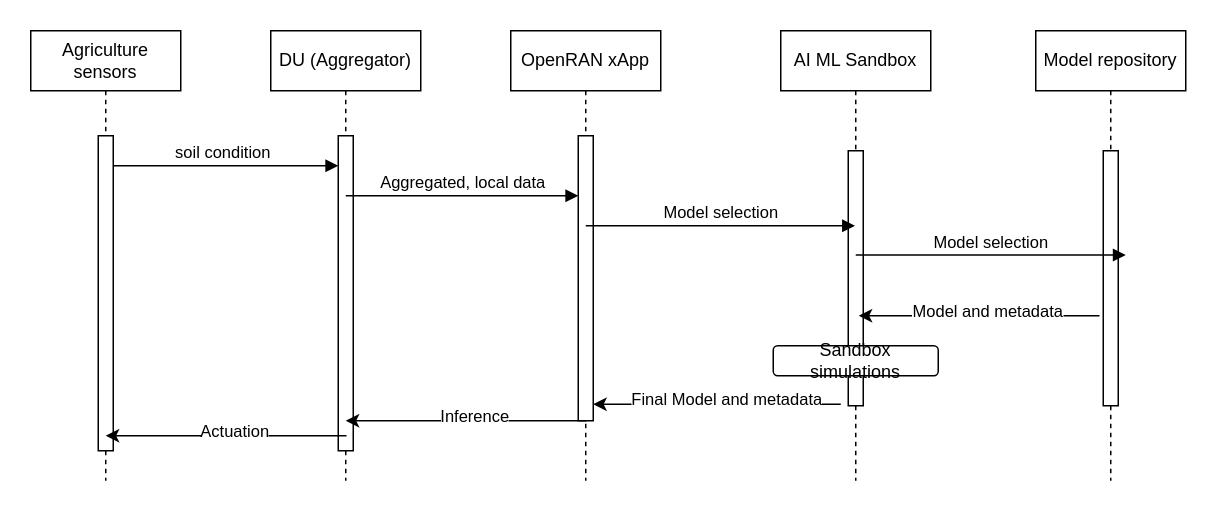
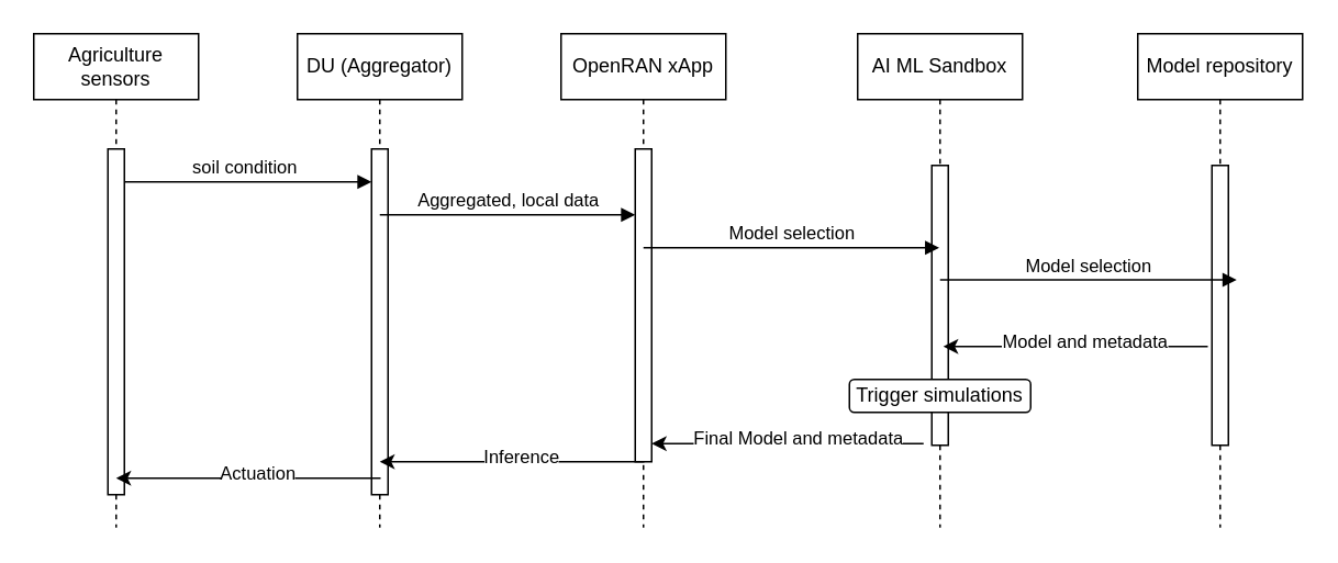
  <mxCell id="0" />
  <mxCell id="1" parent="0" />
  <mxCell id="2" value="OpenRAN xApp" style="shape=umlLifeline;perimeter=lifelinePerimeter;whiteSpace=wrap;html=1;container=0;dropTarget=0;collapsible=0;recursiveResize=0;outlineConnect=0;portConstraint=eastwest;newEdgeStyle={&quot;edgeStyle&quot;:&quot;elbowEdgeStyle&quot;,&quot;elbow&quot;:&quot;vertical&quot;,&quot;curved&quot;:0,&quot;rounded&quot;:0};" parent="1" vertex="1"><mxGeometry x="340" y="20" width="100" height="300" as="geometry" /></mxCell>
  <mxCell id="3" value="" style="html=1;points=[];perimeter=orthogonalPerimeter;outlineConnect=0;targetShapes=umlLifeline;portConstraint=eastwest;newEdgeStyle={&quot;edgeStyle&quot;:&quot;elbowEdgeStyle&quot;,&quot;elbow&quot;:&quot;vertical&quot;,&quot;curved&quot;:0,&quot;rounded&quot;:0};" parent="2" vertex="1"><mxGeometry x="45" y="70" width="10" height="190" as="geometry" /></mxCell>
  <mxCell id="4" value="AI ML Sandbox" style="shape=umlLifeline;perimeter=lifelinePerimeter;whiteSpace=wrap;html=1;container=0;dropTarget=0;collapsible=0;recursiveResize=0;outlineConnect=0;portConstraint=eastwest;newEdgeStyle={&quot;edgeStyle&quot;:&quot;elbowEdgeStyle&quot;,&quot;elbow&quot;:&quot;vertical&quot;,&quot;curved&quot;:0,&quot;rounded&quot;:0};" parent="1" vertex="1"><mxGeometry x="520" y="20" width="100" height="300" as="geometry" /></mxCell>
  <mxCell id="5" value="" style="html=1;points=[];perimeter=orthogonalPerimeter;outlineConnect=0;targetShapes=umlLifeline;portConstraint=eastwest;newEdgeStyle={&quot;edgeStyle&quot;:&quot;elbowEdgeStyle&quot;,&quot;elbow&quot;:&quot;vertical&quot;,&quot;curved&quot;:0,&quot;rounded&quot;:0};" parent="4" vertex="1"><mxGeometry x="45" y="80" width="10" height="170" as="geometry" /></mxCell>
  <mxCell id="6" value="soil condition" style="html=1;verticalAlign=bottom;endArrow=block;edgeStyle=elbowEdgeStyle;elbow=horizontal;curved=0;rounded=0;" parent="1" target="12" edge="1"><mxGeometry relative="1" as="geometry"><mxPoint x="70" y="110" as="sourcePoint" /><Array as="points"><mxPoint x="155" y="110" /></Array><mxPoint x="240" y="110" as="targetPoint" /></mxGeometry></mxCell>
  <mxCell id="7" value="Model repository" style="shape=umlLifeline;perimeter=lifelinePerimeter;whiteSpace=wrap;html=1;container=0;dropTarget=0;collapsible=0;recursiveResize=0;outlineConnect=0;portConstraint=eastwest;newEdgeStyle={&quot;edgeStyle&quot;:&quot;elbowEdgeStyle&quot;,&quot;elbow&quot;:&quot;vertical&quot;,&quot;curved&quot;:0,&quot;rounded&quot;:0};" vertex="1" parent="1"><mxGeometry x="690" y="20" width="100" height="300" as="geometry" /></mxCell>
  <mxCell id="8" value="" style="html=1;points=[];perimeter=orthogonalPerimeter;outlineConnect=0;targetShapes=umlLifeline;portConstraint=eastwest;newEdgeStyle={&quot;edgeStyle&quot;:&quot;elbowEdgeStyle&quot;,&quot;elbow&quot;:&quot;vertical&quot;,&quot;curved&quot;:0,&quot;rounded&quot;:0};" vertex="1" parent="7"><mxGeometry x="45" y="80" width="10" height="170" as="geometry" /></mxCell>
  <mxCell id="9" value="Agriculture sensors" style="shape=umlLifeline;perimeter=lifelinePerimeter;whiteSpace=wrap;html=1;container=0;dropTarget=0;collapsible=0;recursiveResize=0;outlineConnect=0;portConstraint=eastwest;newEdgeStyle={&quot;edgeStyle&quot;:&quot;elbowEdgeStyle&quot;,&quot;elbow&quot;:&quot;vertical&quot;,&quot;curved&quot;:0,&quot;rounded&quot;:0};" vertex="1" parent="1"><mxGeometry x="20" y="20" width="100" height="300" as="geometry" /></mxCell>
  <mxCell id="10" value="" style="html=1;points=[];perimeter=orthogonalPerimeter;outlineConnect=0;targetShapes=umlLifeline;portConstraint=eastwest;newEdgeStyle={&quot;edgeStyle&quot;:&quot;elbowEdgeStyle&quot;,&quot;elbow&quot;:&quot;vertical&quot;,&quot;curved&quot;:0,&quot;rounded&quot;:0};" vertex="1" parent="9"><mxGeometry x="45" y="70" width="10" height="210" as="geometry" /></mxCell>
  <mxCell id="11" value="DU (Aggregator)" style="shape=umlLifeline;perimeter=lifelinePerimeter;whiteSpace=wrap;html=1;container=0;dropTarget=0;collapsible=0;recursiveResize=0;outlineConnect=0;portConstraint=eastwest;newEdgeStyle={&quot;edgeStyle&quot;:&quot;elbowEdgeStyle&quot;,&quot;elbow&quot;:&quot;vertical&quot;,&quot;curved&quot;:0,&quot;rounded&quot;:0};" vertex="1" parent="1"><mxGeometry x="180" y="20" width="100" height="300" as="geometry" /></mxCell>
  <mxCell id="12" value="" style="html=1;points=[];perimeter=orthogonalPerimeter;outlineConnect=0;targetShapes=umlLifeline;portConstraint=eastwest;newEdgeStyle={&quot;edgeStyle&quot;:&quot;elbowEdgeStyle&quot;,&quot;elbow&quot;:&quot;vertical&quot;,&quot;curved&quot;:0,&quot;rounded&quot;:0};" vertex="1" parent="11"><mxGeometry x="45" y="70" width="10" height="210" as="geometry" /></mxCell>
  <mxCell id="13" value="Aggregated, local data" style="html=1;verticalAlign=bottom;endArrow=block;edgeStyle=elbowEdgeStyle;elbow=vertical;curved=0;rounded=0;" edge="1" parent="1"><mxGeometry relative="1" as="geometry"><mxPoint x="230" y="130" as="sourcePoint" /><Array as="points"><mxPoint x="315" y="130" /></Array><mxPoint x="385" y="130" as="targetPoint" /></mxGeometry></mxCell>
  <mxCell id="14" value="Model selection" style="html=1;verticalAlign=bottom;endArrow=block;edgeStyle=elbowEdgeStyle;elbow=vertical;curved=0;rounded=0;" edge="1" parent="1" target="4"><mxGeometry relative="1" as="geometry"><mxPoint x="390" y="150" as="sourcePoint" /><Array as="points"><mxPoint x="475" y="150" /></Array><mxPoint x="545" y="150" as="targetPoint" /></mxGeometry></mxCell>
  <mxCell id="15" value="Model selection" style="html=1;verticalAlign=bottom;endArrow=block;edgeStyle=elbowEdgeStyle;elbow=vertical;curved=0;rounded=0;" edge="1" parent="1"><mxGeometry relative="1" as="geometry"><mxPoint x="570" y="169.5" as="sourcePoint" /><Array as="points"><mxPoint x="655" y="169.5" /></Array><mxPoint x="750" y="169.5" as="targetPoint" /></mxGeometry></mxCell>
  <mxCell id="16" value="" style="endArrow=classic;html=1;rounded=0;" edge="1" parent="1"><mxGeometry width="50" height="50" relative="1" as="geometry"><mxPoint x="732.5" y="210" as="sourcePoint" /><mxPoint x="572" y="210" as="targetPoint" /></mxGeometry></mxCell>
  <mxCell id="17" value="Model and metadata" style="edgeLabel;html=1;align=center;verticalAlign=middle;resizable=0;points=[];" vertex="1" connectable="0" parent="16"><mxGeometry x="0.153" y="-4" relative="1" as="geometry"><mxPoint x="18" as="offset" /></mxGeometry></mxCell>
- <mxCell id="18" value="Sandbox simulations" style="rounded=1;whiteSpace=wrap;html=1;" vertex="1" parent="1"><mxGeometry x="515" y="230" width="110" height="20" as="geometry" /></mxCell>
+ <mxCell id="18" value="Trigger simulations" style="rounded=1;whiteSpace=wrap;html=1;" vertex="1" parent="1"><mxGeometry x="515" y="230" width="110" height="20" as="geometry" /></mxCell>
  <mxCell id="19" value="" style="endArrow=classic;html=1;rounded=0;" edge="1" parent="1"><mxGeometry width="50" height="50" relative="1" as="geometry"><mxPoint x="560" y="269" as="sourcePoint" /><mxPoint x="395" y="269" as="targetPoint" /></mxGeometry></mxCell>
  <mxCell id="20" value="Final Model and metadata" style="edgeLabel;html=1;align=center;verticalAlign=middle;resizable=0;points=[];" vertex="1" connectable="0" parent="19"><mxGeometry x="0.153" y="-4" relative="1" as="geometry"><mxPoint x="18" as="offset" /></mxGeometry></mxCell>
  <mxCell id="21" value="" style="endArrow=classic;html=1;rounded=0;" edge="1" parent="1"><mxGeometry width="50" height="50" relative="1" as="geometry"><mxPoint x="390.5" y="280" as="sourcePoint" /><mxPoint x="230" y="280" as="targetPoint" /></mxGeometry></mxCell>
  <mxCell id="22" value="Inference" style="edgeLabel;html=1;align=center;verticalAlign=middle;resizable=0;points=[];" vertex="1" connectable="0" parent="21"><mxGeometry x="0.153" y="-4" relative="1" as="geometry"><mxPoint x="18" as="offset" /></mxGeometry></mxCell>
  <mxCell id="23" value="" style="endArrow=classic;html=1;rounded=0;" edge="1" parent="1"><mxGeometry width="50" height="50" relative="1" as="geometry"><mxPoint x="230.5" y="290" as="sourcePoint" /><mxPoint x="70" y="290" as="targetPoint" /></mxGeometry></mxCell>
  <mxCell id="24" value="Actuation" style="edgeLabel;html=1;align=center;verticalAlign=middle;resizable=0;points=[];" vertex="1" connectable="0" parent="23"><mxGeometry x="0.153" y="-4" relative="1" as="geometry"><mxPoint x="18" as="offset" /></mxGeometry></mxCell>
